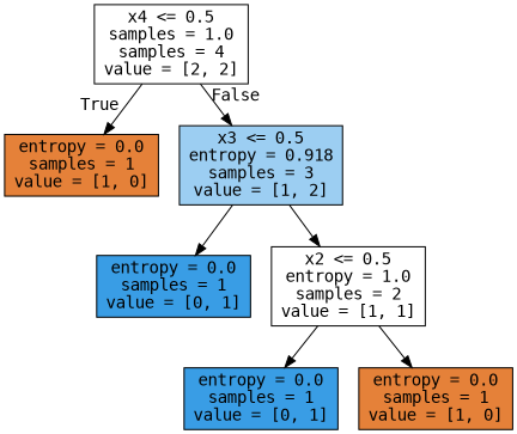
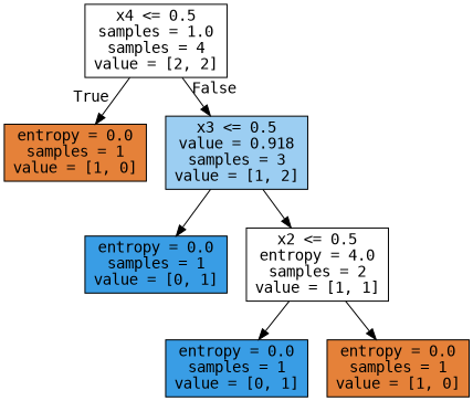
  digraph {
    fontname="DejaVu Sans Mono"
    node [color=black fillcolor="#ffffff" fontname="DejaVu Sans Mono" shape=box style=filled]
    edge [fontname="DejaVu Sans Mono"]
    n1 [label="x4 <= 0.5\nsamples = 1.0\nsamples = 4\nvalue = [2, 2]"]
    n2 [fillcolor="#e58139" label="entropy = 0.0\nsamples = 1\nvalue = [1, 0]"]
-   n3 [fillcolor="#9ccef2" label="x3 <= 0.5\nentropy = 0.918\nsamples = 3\nvalue = [1, 2]"]
+   n3 [fillcolor="#9ccef2" label="x3 <= 0.5\nvalue = 0.918\nsamples = 3\nvalue = [1, 2]"]
    n4 [fillcolor="#399de5" label="entropy = 0.0\nsamples = 1\nvalue = [0, 1]"]
-   n5 [label="x2 <= 0.5\nentropy = 1.0\nsamples = 2\nvalue = [1, 1]"]
+   n5 [label="x2 <= 0.5\nentropy = 4.0\nsamples = 2\nvalue = [1, 1]"]
    n6 [fillcolor="#399de5" label="entropy = 0.0\nsamples = 1\nvalue = [0, 1]"]
    n7 [fillcolor="#e58139" label="entropy = 0.0\nsamples = 1\nvalue = [1, 0]"]
    n1 -> n2 [headlabel=True labelangle=45 labeldistance=2.5]
    n1 -> n3 [headlabel=False labelangle=-45 labeldistance=2.5]
    n3 -> n4
    n3 -> n5
    n5 -> n6
    n5 -> n7
  }
